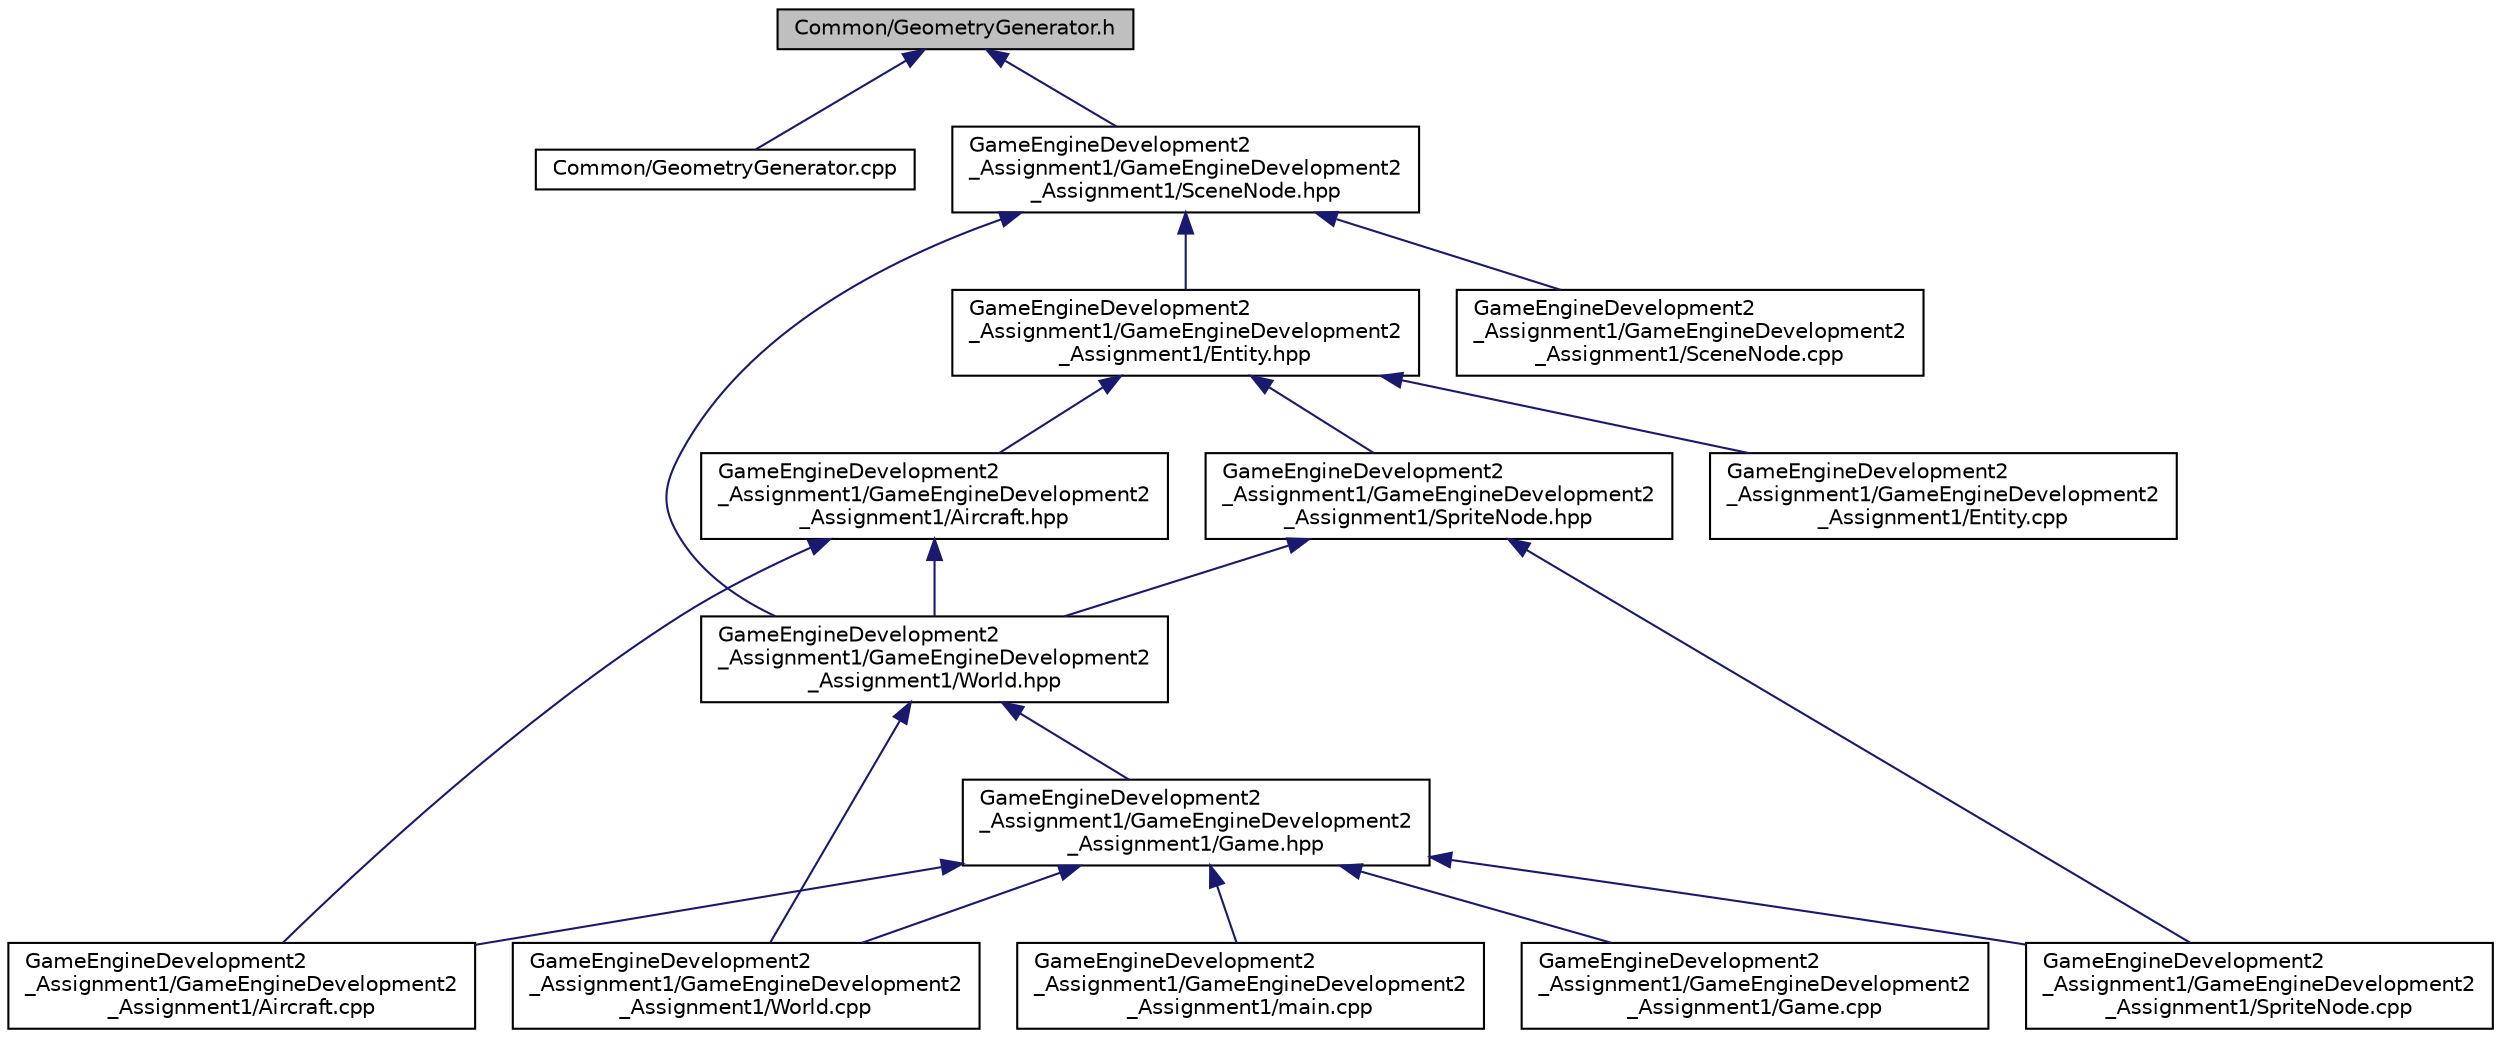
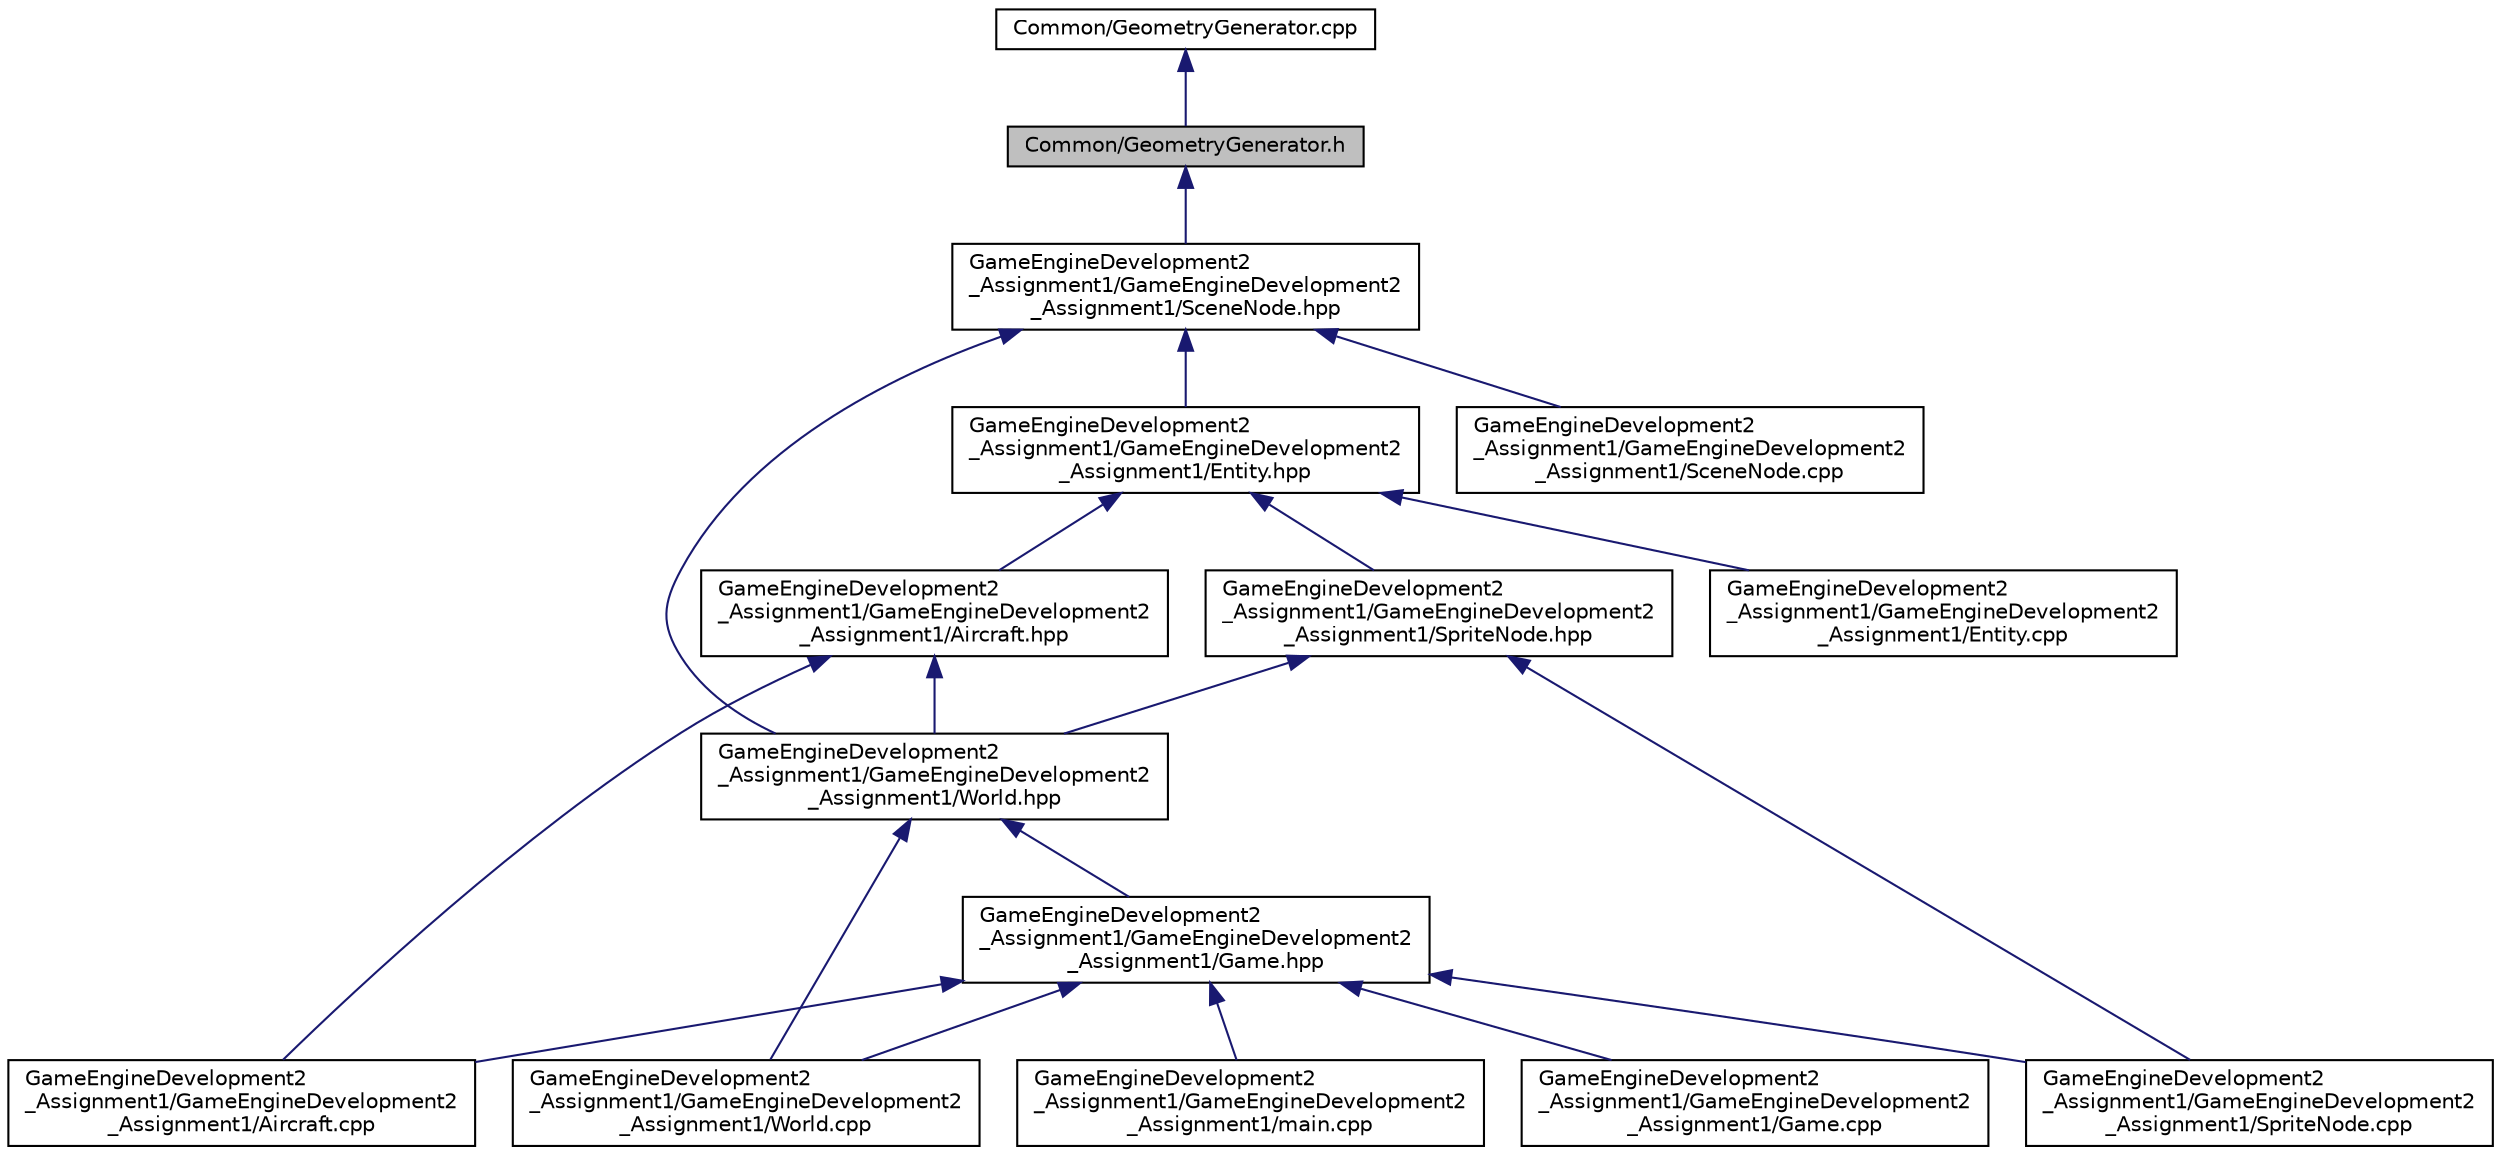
  digraph {
    node [color=black fillcolor=white fontname=Helvetica fontsize=10 shape=record style=filled]
    edge [color=midnightblue dir=back fontname=Helvetica fontsize=10 labelfontname=Helvetica labelfontsize=10 style=solid]
    n1 [fillcolor=grey75 fontcolor=black height=0.2 label="Common/GeometryGenerator.h" width=0.4]
    n2 [height=0.2 label="Common/GeometryGenerator.cpp" width=0.4]
    n3 [height=0.2 label="GameEngineDevelopment2\l_Assignment1/GameEngineDevelopment2\l_Assignment1/SceneNode.hpp" width=0.4]
    n4 [height=0.2 label="GameEngineDevelopment2\l_Assignment1/GameEngineDevelopment2\l_Assignment1/Entity.hpp" width=0.4]
    n5 [height=0.2 label="GameEngineDevelopment2\l_Assignment1/GameEngineDevelopment2\l_Assignment1/World.hpp" width=0.4]
    n6 [height=0.2 label="GameEngineDevelopment2\l_Assignment1/GameEngineDevelopment2\l_Assignment1/SceneNode.cpp" width=0.4]
    n7 [height=0.2 label="GameEngineDevelopment2\l_Assignment1/GameEngineDevelopment2\l_Assignment1/Aircraft.hpp" width=0.4]
    n8 [height=0.2 label="GameEngineDevelopment2\l_Assignment1/GameEngineDevelopment2\l_Assignment1/Entity.cpp" width=0.4]
    n9 [height=0.2 label="GameEngineDevelopment2\l_Assignment1/GameEngineDevelopment2\l_Assignment1/SpriteNode.hpp" width=0.4]
    n10 [height=0.2 label="GameEngineDevelopment2\l_Assignment1/GameEngineDevelopment2\l_Assignment1/Aircraft.cpp" width=0.4]
    n11 [height=0.2 label="GameEngineDevelopment2\l_Assignment1/GameEngineDevelopment2\l_Assignment1/Game.hpp" width=0.4]
    n12 [height=0.2 label="GameEngineDevelopment2\l_Assignment1/GameEngineDevelopment2\l_Assignment1/World.cpp" width=0.4]
    n13 [height=0.2 label="GameEngineDevelopment2\l_Assignment1/GameEngineDevelopment2\l_Assignment1/Game.cpp" width=0.4]
    n14 [height=0.2 label="GameEngineDevelopment2\l_Assignment1/GameEngineDevelopment2\l_Assignment1/main.cpp" width=0.4]
    n15 [height=0.2 label="GameEngineDevelopment2\l_Assignment1/GameEngineDevelopment2\l_Assignment1/SpriteNode.cpp" width=0.4]
-   n1 -> n2
+   n2 -> n1
    n1 -> n3
    n3 -> n4
    n3 -> n5
    n3 -> n6
    n4 -> n7
    n4 -> n8
    n4 -> n9
    n5 -> n11
    n5 -> n12
    n7 -> n5
    n7 -> n10
    n9 -> n5
    n9 -> n15
    n11 -> n10
    n11 -> n12
    n11 -> n13
    n11 -> n14
    n11 -> n15
  }
